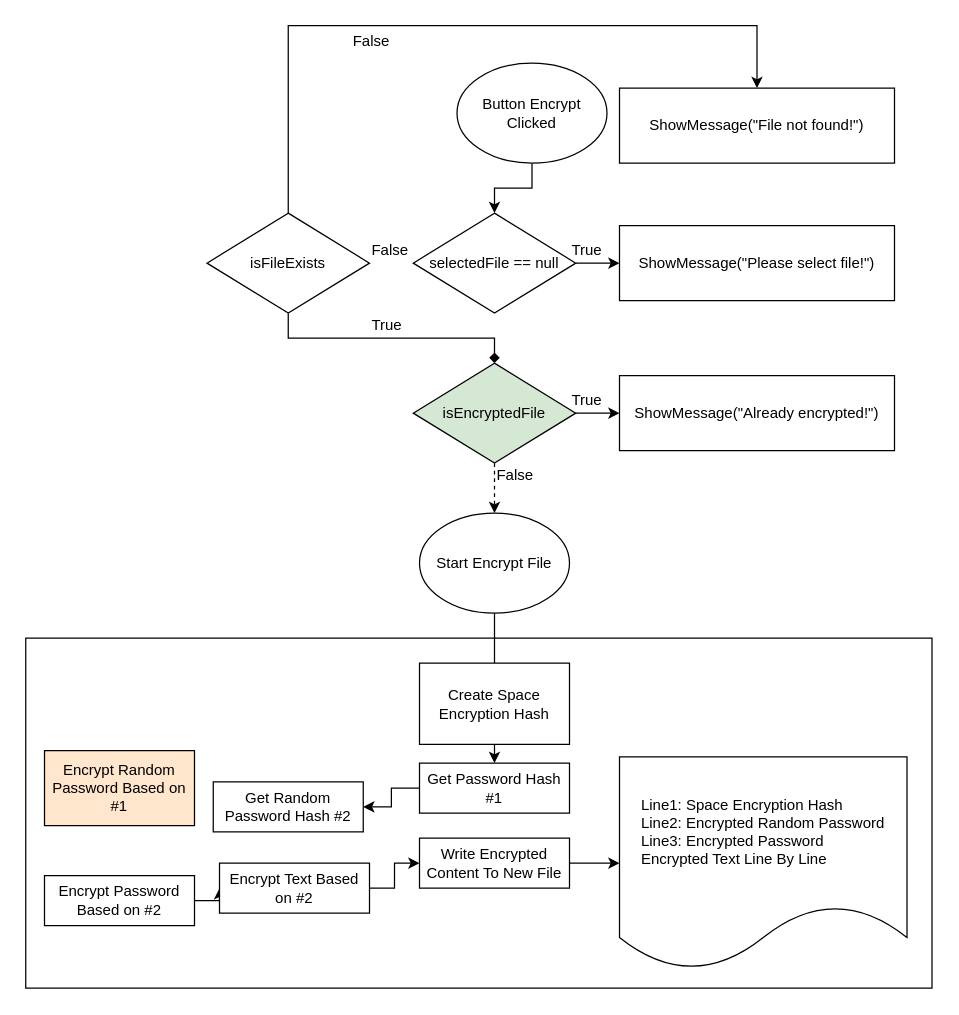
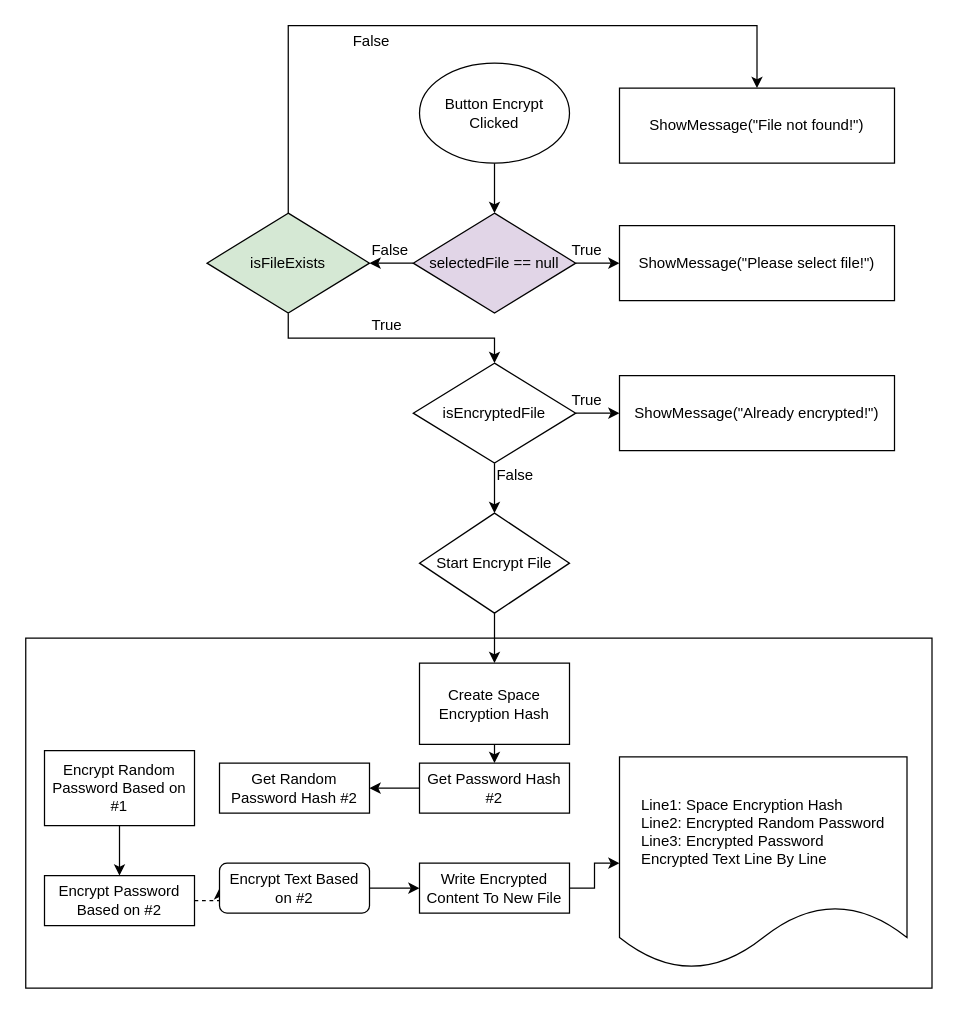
  <mxCell id="0" />
  <mxCell id="1" parent="0" />
  <mxCell id="2" value="" style="rounded=0;whiteSpace=wrap;html=1;fillColor=none;" parent="1" vertex="1"><mxGeometry x="20" y="510" width="725" height="280" as="geometry" /></mxCell>
  <mxCell id="3" value="" style="edgeStyle=orthogonalEdgeStyle;rounded=0;orthogonalLoop=1;jettySize=auto;html=1;" parent="1" source="4" target="7" edge="1"><mxGeometry relative="1" as="geometry" /></mxCell>
- <mxCell id="4" value="&lt;font style=&quot;font-size: 12px&quot;&gt;Button Encrypt Clicked&lt;/font&gt;" style="ellipse;whiteSpace=wrap;html=1;" parent="1" vertex="1"><mxGeometry x="365" y="50" width="120" height="80" as="geometry" /></mxCell>
+ <mxCell id="4" value="&lt;font style=&quot;font-size: 12px&quot;&gt;Button Encrypt Clicked&lt;/font&gt;" style="ellipse;whiteSpace=wrap;html=1;" parent="1" vertex="1"><mxGeometry x="335" y="50" width="120" height="80" as="geometry" /></mxCell>
  <mxCell id="5" value="" style="edgeStyle=orthogonalEdgeStyle;rounded=0;orthogonalLoop=1;jettySize=auto;html=1;" parent="1" source="7" target="8" edge="1"><mxGeometry relative="1" as="geometry" /></mxCell>
- <mxCell id="7" value="&lt;font style=&quot;font-size: 12px&quot;&gt;selectedFile == null&lt;/font&gt;" style="rhombus;whiteSpace=wrap;html=1;" parent="1" vertex="1"><mxGeometry x="330" y="170" width="130" height="80" as="geometry" /></mxCell>
+ <mxCell id="6" value="" style="edgeStyle=orthogonalEdgeStyle;rounded=0;orthogonalLoop=1;jettySize=auto;html=1;" edge="1" parent="1" source="7" target="33"><mxGeometry relative="1" as="geometry" /></mxCell>
+ <mxCell id="7" value="&lt;font style=&quot;font-size: 12px&quot;&gt;selectedFile == null&lt;/font&gt;" style="rhombus;whiteSpace=wrap;html=1;fillColor=#e1d5e7;" parent="1" vertex="1"><mxGeometry x="330" y="170" width="130" height="80" as="geometry" /></mxCell>
  <mxCell id="8" value="ShowMessage(&quot;Please select file!&quot;)" style="rounded=0;whiteSpace=wrap;html=1;" parent="1" vertex="1"><mxGeometry x="495" y="180" width="220" height="60" as="geometry" /></mxCell>
  <mxCell id="9" value="True" style="text;html=1;resizable=0;points=[];autosize=1;align=left;verticalAlign=top;spacingTop=-4;" parent="1" vertex="1"><mxGeometry x="455" y="190" width="40" height="20" as="geometry" /></mxCell>
  <mxCell id="10" value="" style="edgeStyle=orthogonalEdgeStyle;rounded=0;orthogonalLoop=1;jettySize=auto;html=1;" parent="1" source="12" target="14" edge="1"><mxGeometry relative="1" as="geometry" /></mxCell>
- <mxCell id="11" value="" style="edgeStyle=orthogonalEdgeStyle;rounded=0;orthogonalLoop=1;jettySize=auto;html=1;dashed=1;" parent="1" source="12" target="16" edge="1"><mxGeometry relative="1" as="geometry" /></mxCell>
- <mxCell id="12" value="&lt;font style=&quot;font-size: 12px&quot;&gt;isEncryptedFile&lt;/font&gt;" style="rhombus;whiteSpace=wrap;html=1;fillColor=#d5e8d4;" parent="1" vertex="1"><mxGeometry x="330" y="290" width="130" height="80" as="geometry" /></mxCell>
+ <mxCell id="11" value="" style="edgeStyle=orthogonalEdgeStyle;rounded=0;orthogonalLoop=1;jettySize=auto;html=1;" parent="1" source="12" target="16" edge="1"><mxGeometry relative="1" as="geometry" /></mxCell>
+ <mxCell id="12" value="&lt;font style=&quot;font-size: 12px&quot;&gt;isEncryptedFile&lt;/font&gt;" style="rhombus;whiteSpace=wrap;html=1;" parent="1" vertex="1"><mxGeometry x="330" y="290" width="130" height="80" as="geometry" /></mxCell>
  <mxCell id="13" value="True&lt;br&gt;" style="text;html=1;resizable=0;points=[];autosize=1;align=left;verticalAlign=top;spacingTop=-4;" parent="1" vertex="1"><mxGeometry x="455" y="310" width="40" height="20" as="geometry" /></mxCell>
  <mxCell id="14" value="ShowMessage(&quot;Already encrypted!&quot;)" style="rounded=0;whiteSpace=wrap;html=1;" parent="1" vertex="1"><mxGeometry x="495" y="300" width="220" height="60" as="geometry" /></mxCell>
- <mxCell id="15" value="" style="edgeStyle=orthogonalEdgeStyle;rounded=0;orthogonalLoop=1;jettySize=auto;html=1;entryX=0.5;entryY=0;entryDx=0;entryDy=0;endArrow=none;" parent="1" source="16" target="18" edge="1"><mxGeometry relative="1" as="geometry"><mxPoint x="579.998" y="509.667" as="targetPoint" /></mxGeometry></mxCell>
- <mxCell id="16" value="&lt;font style=&quot;font-size: 12px&quot;&gt;Start Encrypt File&lt;/font&gt;" style="ellipse;whiteSpace=wrap;html=1;" parent="1" vertex="1"><mxGeometry x="335" y="410" width="120" height="80" as="geometry" /></mxCell>
+ <mxCell id="15" value="" style="edgeStyle=orthogonalEdgeStyle;rounded=0;orthogonalLoop=1;jettySize=auto;html=1;entryX=0.5;entryY=0;entryDx=0;entryDy=0;" parent="1" source="16" target="18" edge="1"><mxGeometry relative="1" as="geometry"><mxPoint x="579.998" y="509.667" as="targetPoint" /></mxGeometry></mxCell>
+ <mxCell id="16" value="&lt;font style=&quot;font-size: 12px&quot;&gt;Start Encrypt File&lt;/font&gt;" style="rhombus;whiteSpace=wrap;html=1;" parent="1" vertex="1"><mxGeometry x="335" y="410" width="120" height="80" as="geometry" /></mxCell>
  <mxCell id="17" value="" style="edgeStyle=orthogonalEdgeStyle;rounded=0;orthogonalLoop=1;jettySize=auto;html=1;" parent="1" source="18" edge="1"><mxGeometry relative="1" as="geometry"><mxPoint x="395" y="610" as="targetPoint" /><Array as="points"><mxPoint x="395" y="610" /><mxPoint x="395" y="610" /></Array></mxGeometry></mxCell>
  <mxCell id="18" value="Create Space Encryption Hash" style="rounded=0;whiteSpace=wrap;html=1;" parent="1" vertex="1"><mxGeometry x="335" y="530" width="120" height="65" as="geometry" /></mxCell>
  <mxCell id="19" value="" style="edgeStyle=orthogonalEdgeStyle;rounded=0;orthogonalLoop=1;jettySize=auto;html=1;" parent="1" source="20" target="21" edge="1"><mxGeometry relative="1" as="geometry" /></mxCell>
- <mxCell id="20" value="Get Password Hash #1" style="rounded=0;whiteSpace=wrap;html=1;" parent="1" vertex="1"><mxGeometry x="335" y="610" width="120" height="40" as="geometry" /></mxCell>
- <mxCell id="21" value="&lt;span&gt;Get Random Password Hash #2&lt;/span&gt;" style="rounded=0;whiteSpace=wrap;html=1;" parent="1" vertex="1"><mxGeometry x="170" y="625" width="120" height="40" as="geometry" /></mxCell>
- <mxCell id="23" value="&lt;span&gt;Encrypt Random Password Based on #1&lt;/span&gt;" style="rounded=0;whiteSpace=wrap;html=1;fillColor=#ffe6cc;" parent="1" vertex="1"><mxGeometry x="35" y="600" width="120" height="60" as="geometry" /></mxCell>
- <mxCell id="24" value="" style="edgeStyle=orthogonalEdgeStyle;rounded=0;orthogonalLoop=1;jettySize=auto;html=1;" parent="1" source="25" target="27" edge="1"><mxGeometry relative="1" as="geometry" /></mxCell>
+ <mxCell id="20" value="Get Password Hash #2" style="rounded=0;whiteSpace=wrap;html=1;" parent="1" vertex="1"><mxGeometry x="335" y="610" width="120" height="40" as="geometry" /></mxCell>
+ <mxCell id="21" value="&lt;span&gt;Get Random Password Hash #2&lt;/span&gt;" style="rounded=0;whiteSpace=wrap;html=1;" parent="1" vertex="1"><mxGeometry x="175" y="610" width="120" height="40" as="geometry" /></mxCell>
+ <mxCell id="22" value="" style="edgeStyle=orthogonalEdgeStyle;rounded=0;orthogonalLoop=1;jettySize=auto;html=1;" parent="1" source="23" target="25" edge="1"><mxGeometry relative="1" as="geometry"><mxPoint x="-45" y="630" as="targetPoint" /><Array as="points" /></mxGeometry></mxCell>
+ <mxCell id="23" value="&lt;span&gt;Encrypt Random Password Based on #1&lt;/span&gt;" style="rounded=0;whiteSpace=wrap;html=1;" parent="1" vertex="1"><mxGeometry x="35" y="600" width="120" height="60" as="geometry" /></mxCell>
+ <mxCell id="24" value="" style="edgeStyle=orthogonalEdgeStyle;rounded=0;orthogonalLoop=1;jettySize=auto;html=1;dashed=1;" parent="1" source="25" target="27" edge="1"><mxGeometry relative="1" as="geometry" /></mxCell>
  <mxCell id="25" value="&lt;span&gt;Encrypt Password Based on #2&lt;br&gt;&lt;/span&gt;" style="rounded=0;whiteSpace=wrap;html=1;" parent="1" vertex="1"><mxGeometry x="35" y="700" width="120" height="40" as="geometry" /></mxCell>
  <mxCell id="26" value="" style="edgeStyle=orthogonalEdgeStyle;rounded=0;orthogonalLoop=1;jettySize=auto;html=1;" parent="1" source="27" target="29" edge="1"><mxGeometry relative="1" as="geometry" /></mxCell>
- <mxCell id="27" value="&lt;span&gt;Encrypt Text Based on #2&lt;br&gt;&lt;/span&gt;" style="rounded=0;whiteSpace=wrap;html=1;" parent="1" vertex="1"><mxGeometry x="175" y="690" width="120" height="40" as="geometry" /></mxCell>
+ <mxCell id="27" value="&lt;span&gt;Encrypt Text Based on #2&lt;br&gt;&lt;/span&gt;" style="whiteSpace=wrap;html=1;rounded=1;" parent="1" vertex="1"><mxGeometry x="175" y="690" width="120" height="40" as="geometry" /></mxCell>
  <mxCell id="28" value="" style="edgeStyle=orthogonalEdgeStyle;rounded=0;orthogonalLoop=1;jettySize=auto;html=1;" parent="1" source="29" target="30" edge="1"><mxGeometry relative="1" as="geometry" /></mxCell>
- <mxCell id="29" value="&lt;span&gt;Write Encrypted Content To New File&lt;br&gt;&lt;/span&gt;" style="rounded=0;whiteSpace=wrap;html=1;" parent="1" vertex="1"><mxGeometry x="335" y="670" width="120" height="40" as="geometry" /></mxCell>
+ <mxCell id="29" value="&lt;span&gt;Write Encrypted Content To New File&lt;br&gt;&lt;/span&gt;" style="rounded=0;whiteSpace=wrap;html=1;" parent="1" vertex="1"><mxGeometry x="335" y="690" width="120" height="40" as="geometry" /></mxCell>
  <mxCell id="30" value="&lt;div style=&quot;text-align: left&quot;&gt;&lt;span&gt;Line1: Space Encryption Hash&lt;/span&gt;&lt;/div&gt;&lt;div style=&quot;text-align: left&quot;&gt;&lt;span&gt;Line2: Encrypted Random Password&lt;/span&gt;&lt;/div&gt;&lt;div style=&quot;text-align: left&quot;&gt;&lt;span&gt;Line3: Encrypted Password&lt;/span&gt;&lt;/div&gt;&lt;div style=&quot;text-align: left&quot;&gt;Encrypted Text Line By Line&lt;/div&gt;" style="shape=document;whiteSpace=wrap;html=1;boundedLbl=1;fillColor=none;" parent="1" vertex="1"><mxGeometry x="495" y="605" width="230" height="170" as="geometry" /></mxCell>
  <mxCell id="31" value="" style="edgeStyle=orthogonalEdgeStyle;rounded=0;orthogonalLoop=1;jettySize=auto;html=1;entryX=0.5;entryY=0;entryDx=0;entryDy=0;" edge="1" parent="1" source="33" target="34"><mxGeometry relative="1" as="geometry"><mxPoint x="230" y="90" as="targetPoint" /><Array as="points"><mxPoint x="230" y="20" /><mxPoint x="605" y="20" /></Array></mxGeometry></mxCell>
- <mxCell id="32" value="" style="edgeStyle=orthogonalEdgeStyle;rounded=0;orthogonalLoop=1;jettySize=auto;html=1;entryX=0.5;entryY=0;entryDx=0;entryDy=0;endArrow=diamond;" edge="1" parent="1" source="33" target="12"><mxGeometry relative="1" as="geometry"><mxPoint x="230" y="330" as="targetPoint" /><Array as="points"><mxPoint x="230" y="270" /><mxPoint x="395" y="270" /></Array></mxGeometry></mxCell>
- <mxCell id="33" value="&lt;font style=&quot;font-size: 12px&quot;&gt;isFileExists&lt;/font&gt;" style="rhombus;whiteSpace=wrap;html=1;" vertex="1" parent="1"><mxGeometry x="165" y="170" width="130" height="80" as="geometry" /></mxCell>
+ <mxCell id="32" value="" style="edgeStyle=orthogonalEdgeStyle;rounded=0;orthogonalLoop=1;jettySize=auto;html=1;entryX=0.5;entryY=0;entryDx=0;entryDy=0;" edge="1" parent="1" source="33" target="12"><mxGeometry relative="1" as="geometry"><mxPoint x="230" y="330" as="targetPoint" /><Array as="points"><mxPoint x="230" y="270" /><mxPoint x="395" y="270" /></Array></mxGeometry></mxCell>
+ <mxCell id="33" value="&lt;font style=&quot;font-size: 12px&quot;&gt;isFileExists&lt;/font&gt;" style="rhombus;whiteSpace=wrap;html=1;fillColor=#d5e8d4;" vertex="1" parent="1"><mxGeometry x="165" y="170" width="130" height="80" as="geometry" /></mxCell>
  <mxCell id="34" value="ShowMessage(&quot;File not found!&quot;)" style="rounded=0;whiteSpace=wrap;html=1;" vertex="1" parent="1"><mxGeometry x="495" y="70" width="220" height="60" as="geometry" /></mxCell>
  <mxCell id="35" value="False" style="text;html=1;resizable=0;points=[];autosize=1;align=left;verticalAlign=top;spacingTop=-4;" vertex="1" parent="1"><mxGeometry x="280" y="23" width="40" height="20" as="geometry" /></mxCell>
  <mxCell id="36" value="True" style="text;html=1;resizable=0;points=[];autosize=1;align=left;verticalAlign=top;spacingTop=-4;" vertex="1" parent="1"><mxGeometry x="295" y="250" width="40" height="20" as="geometry" /></mxCell>
  <mxCell id="37" value="False" style="text;html=1;resizable=0;points=[];autosize=1;align=left;verticalAlign=top;spacingTop=-4;" vertex="1" parent="1"><mxGeometry x="295" y="190" width="40" height="20" as="geometry" /></mxCell>
  <mxCell id="38" value="False" style="text;html=1;resizable=0;points=[];autosize=1;align=left;verticalAlign=top;spacingTop=-4;" vertex="1" parent="1"><mxGeometry x="395" y="370" width="40" height="20" as="geometry" /></mxCell>
